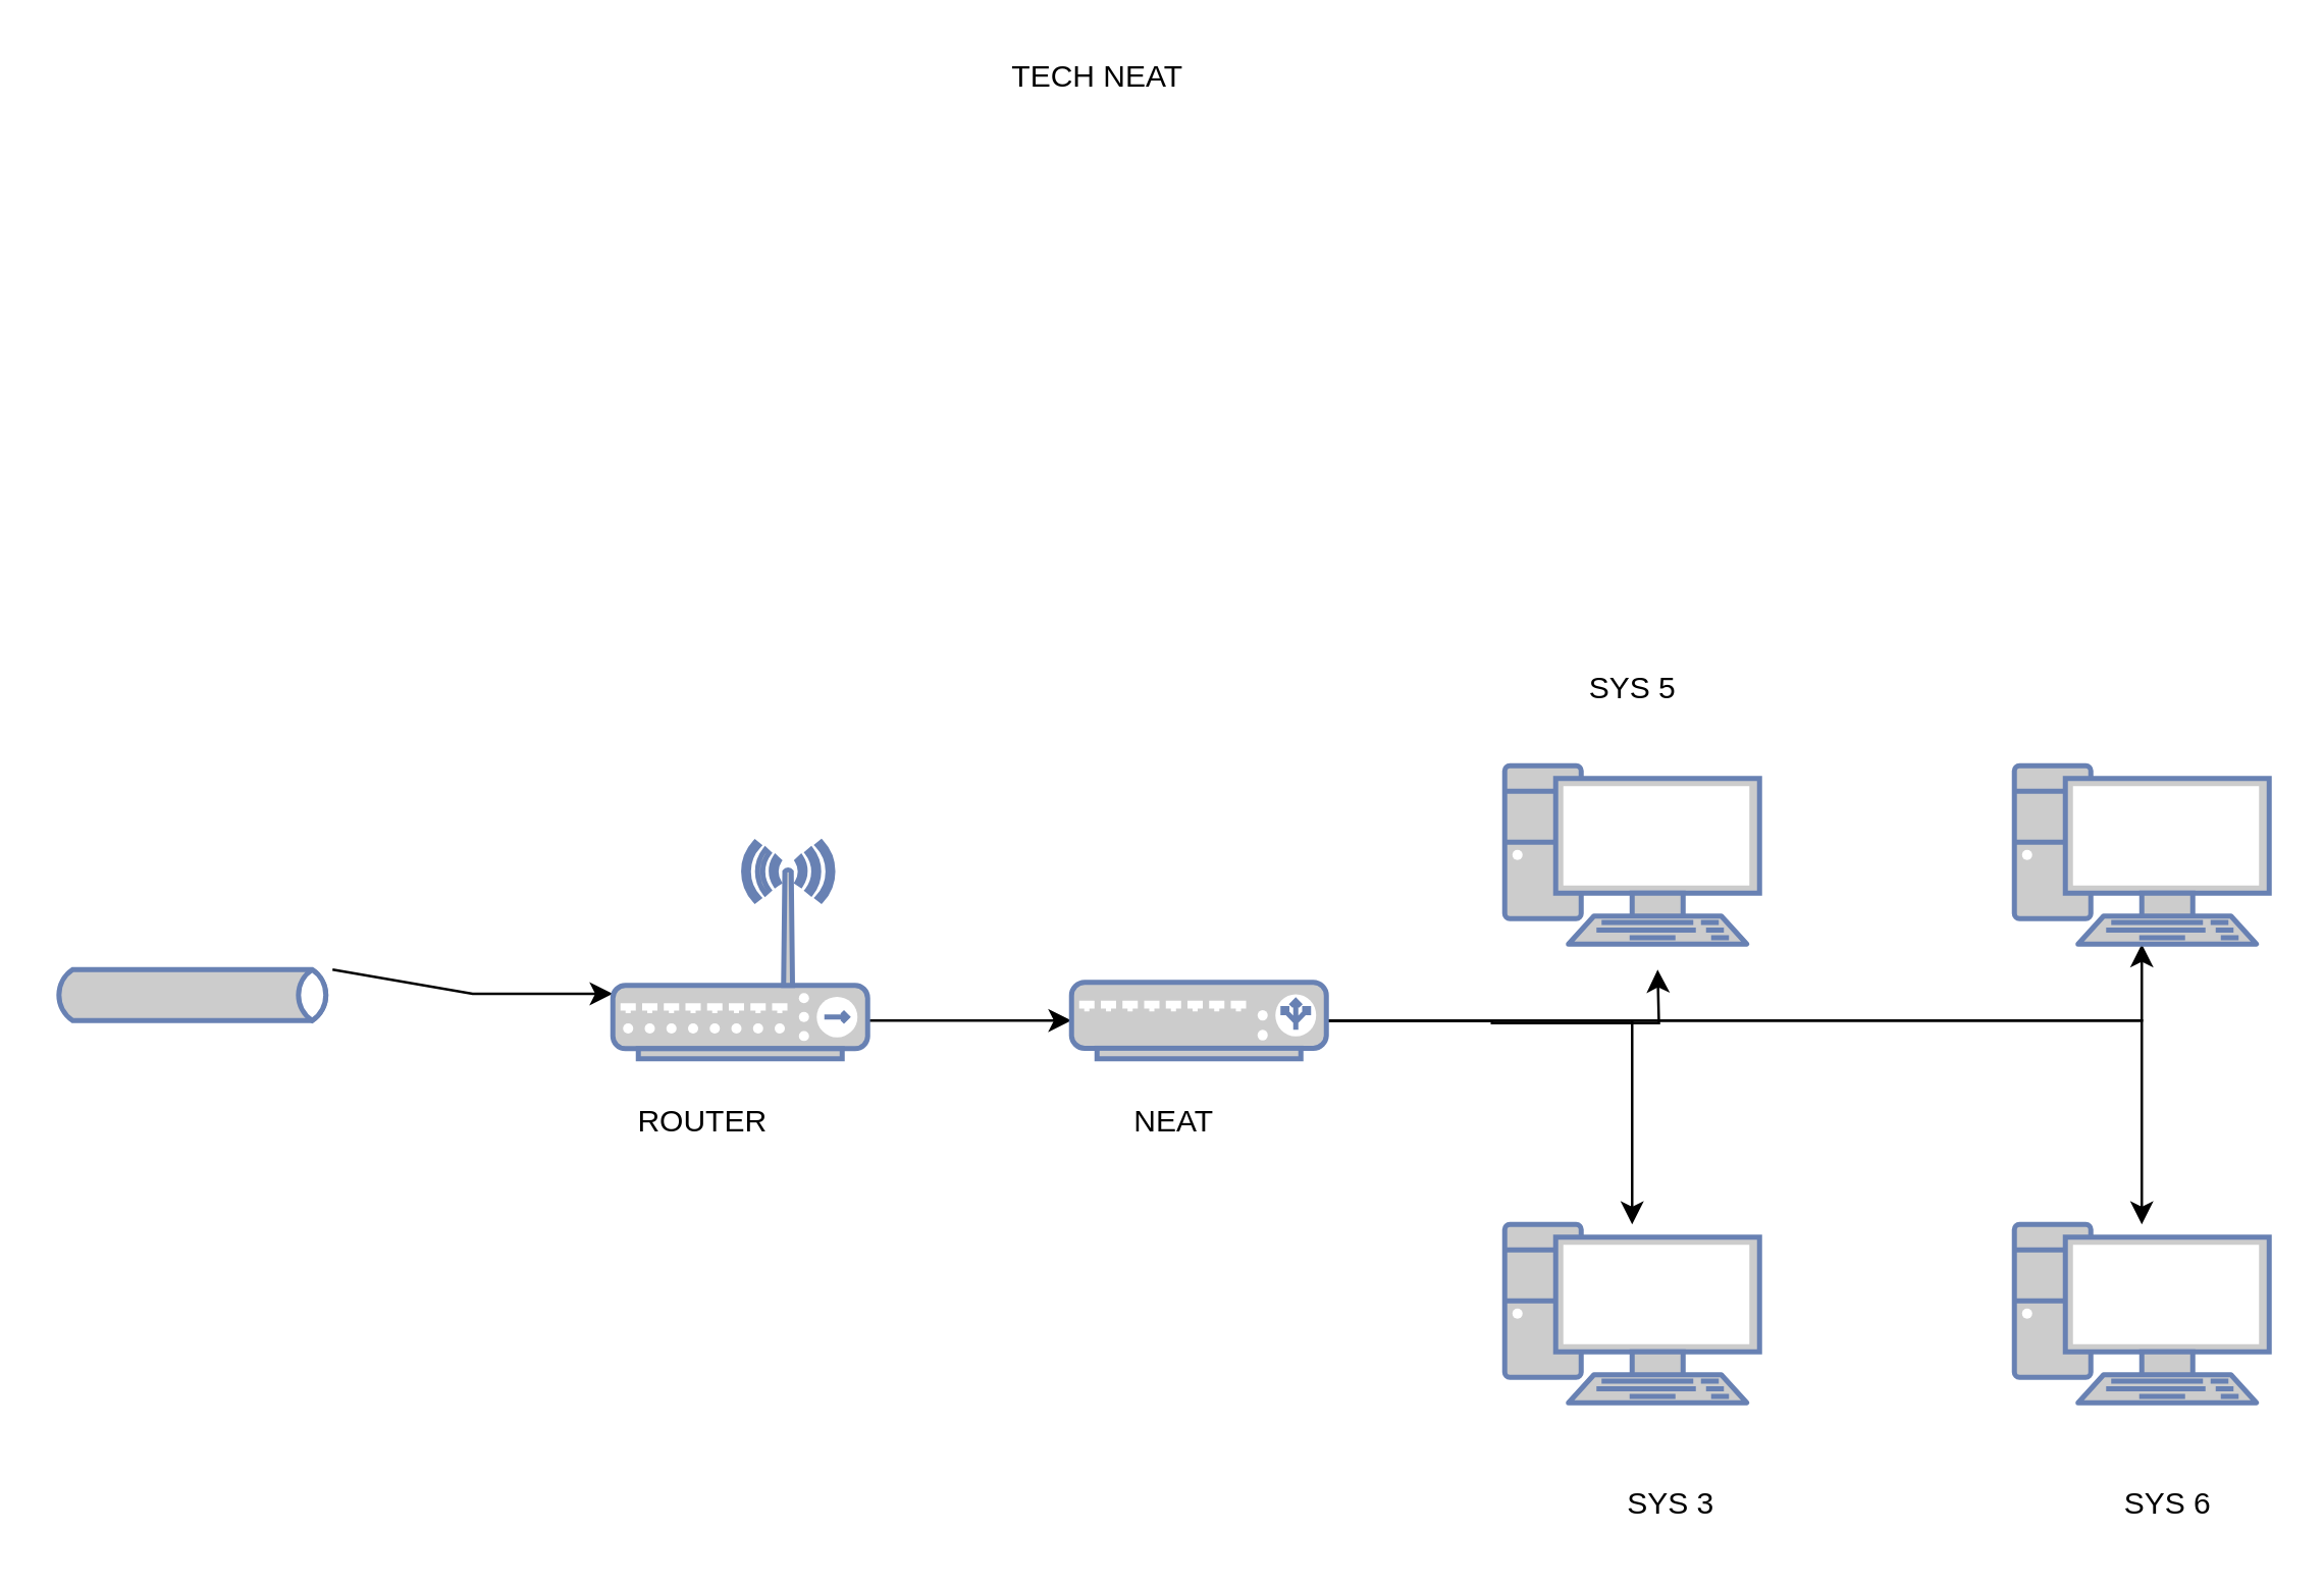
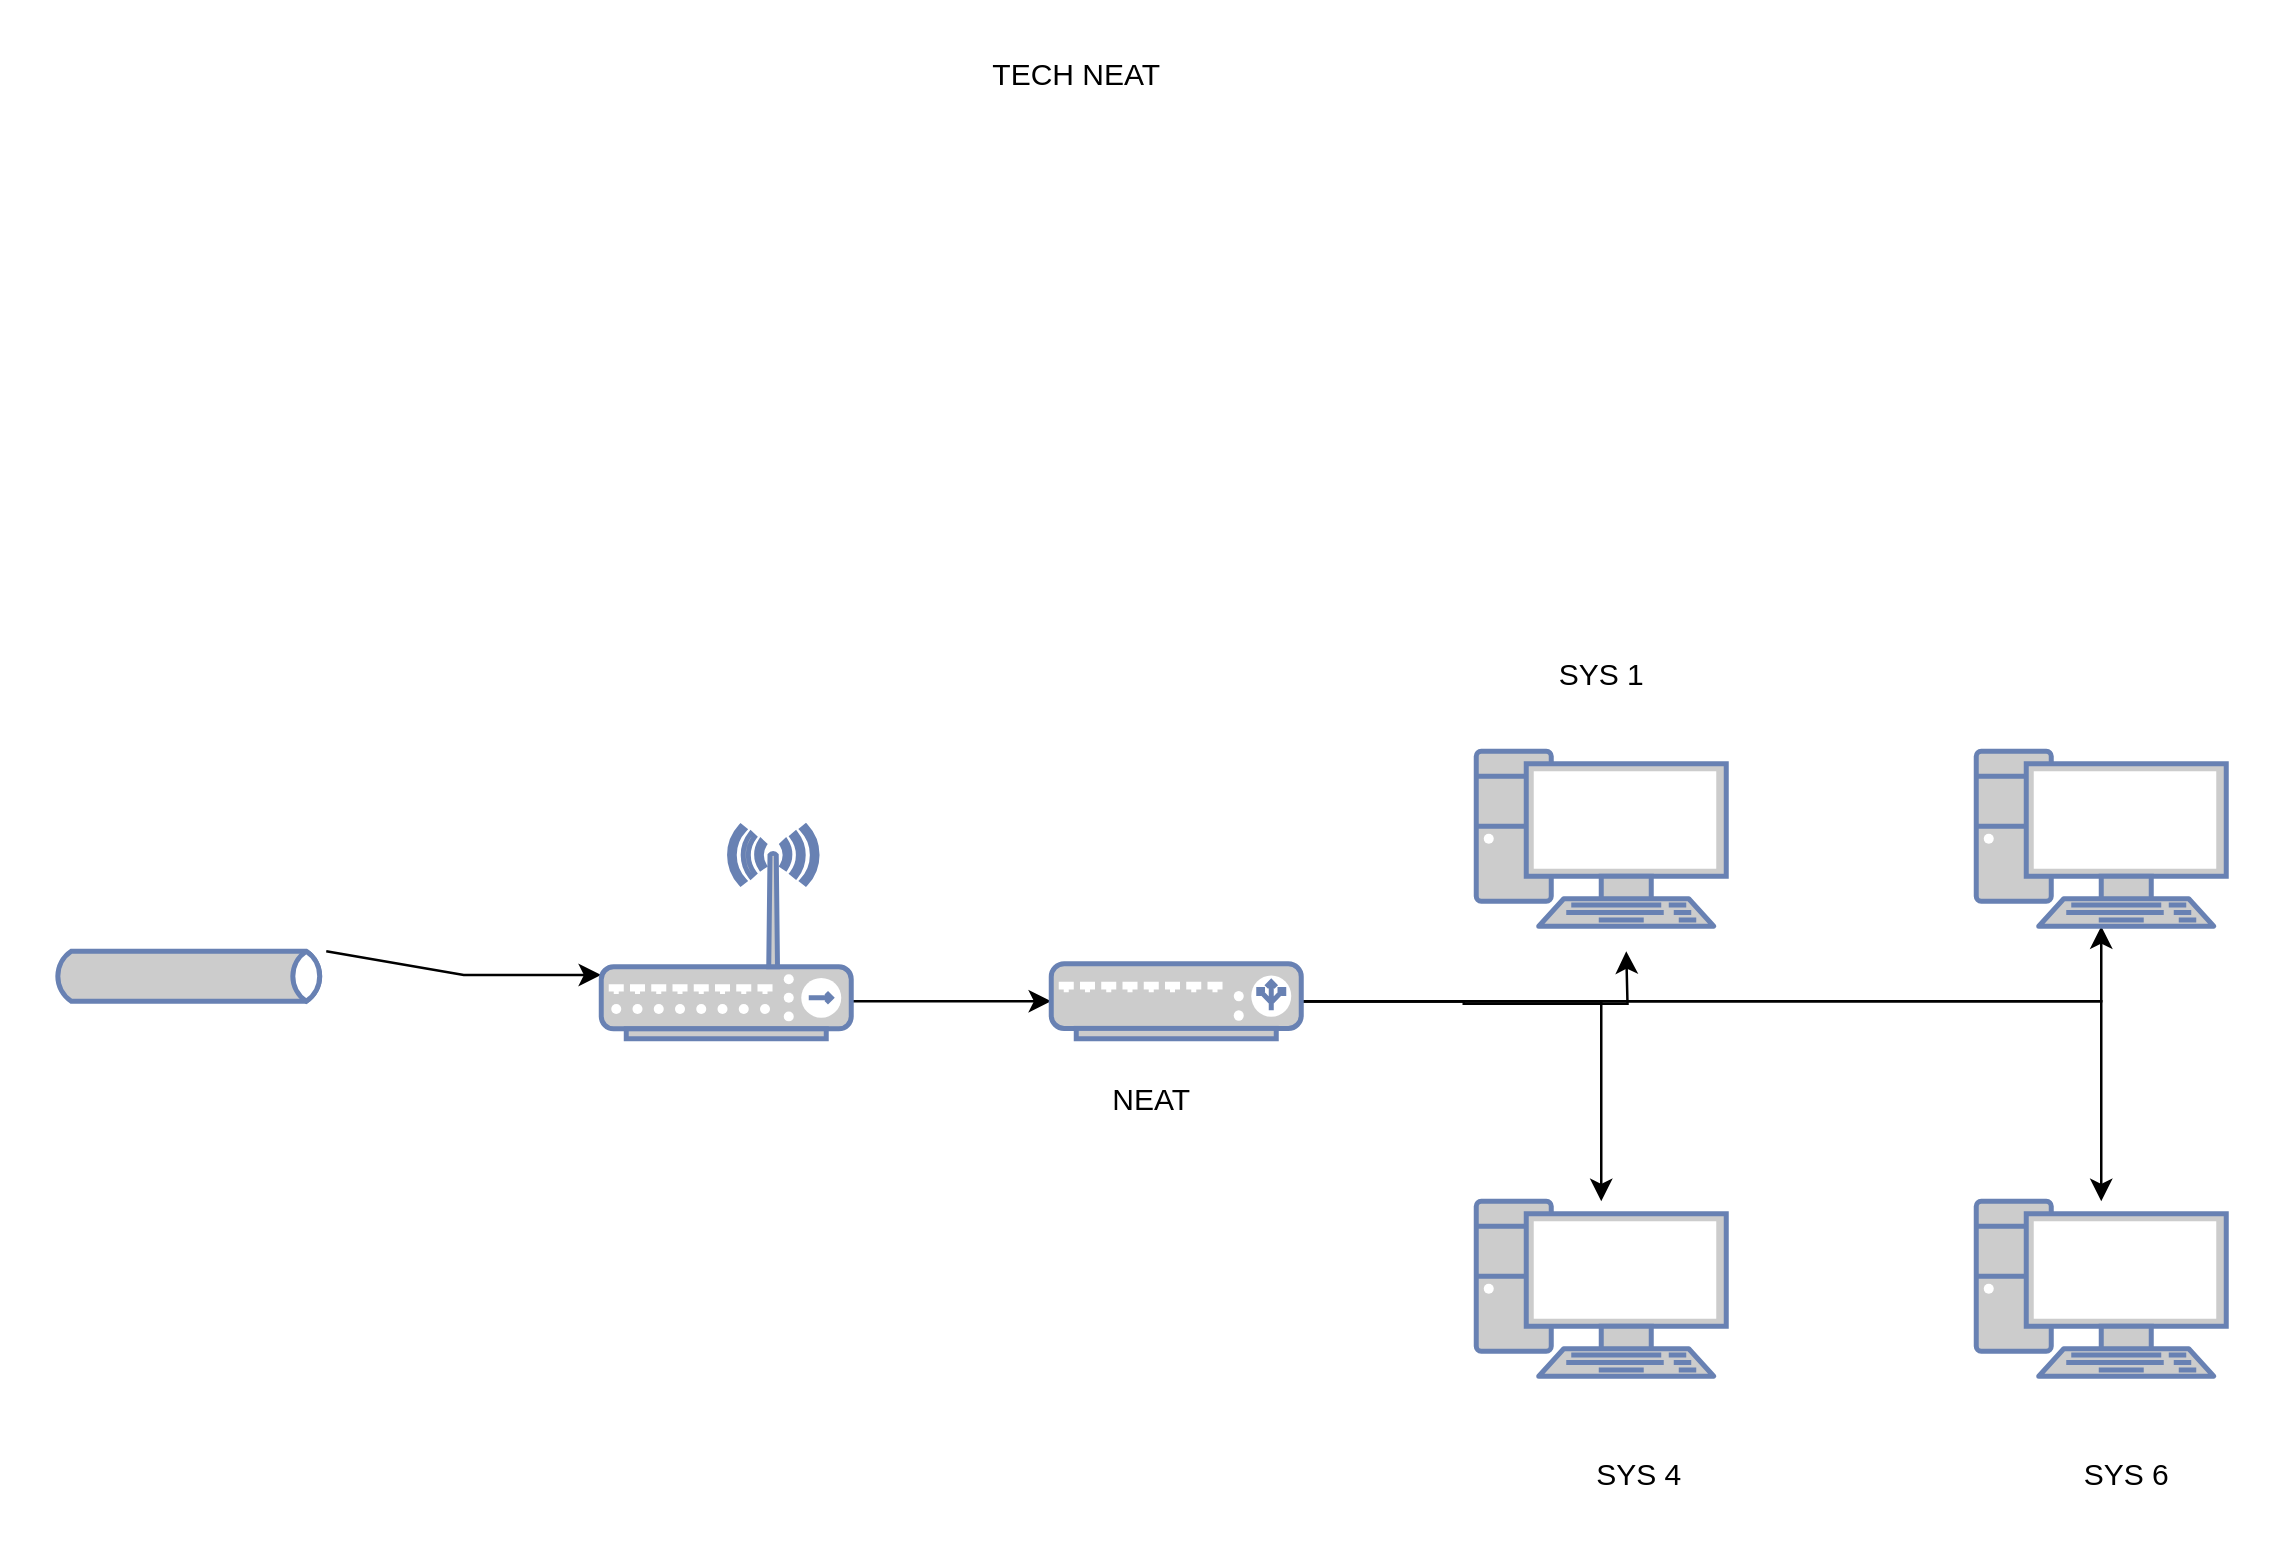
  <mxCell id="0" />
  <mxCell id="1" parent="0" />
  <mxCell id="2" style="edgeStyle=orthogonalEdgeStyle;rounded=0;orthogonalLoop=1;jettySize=auto;html=1;entryX=0;entryY=0.7;entryDx=0;entryDy=0;entryPerimeter=0;" edge="1" parent="1" source="3" target="5"><mxGeometry relative="1" as="geometry"><Array as="points"><mxPoint x="185" y="390" /></Array></mxGeometry></mxCell>
  <mxCell id="3" value="" style="html=1;outlineConnect=0;fillColor=#CCCCCC;strokeColor=#6881B3;gradientColor=none;gradientDirection=north;strokeWidth=2;shape=mxgraph.networks.bus;gradientColor=none;gradientDirection=north;fontColor=#ffffff;perimeter=backbonePerimeter;backboneSize=20;" vertex="1" parent="1"><mxGeometry x="20" y="380" width="110" height="20" as="geometry" /></mxCell>
  <mxCell id="4" style="edgeStyle=orthogonalEdgeStyle;rounded=0;orthogonalLoop=1;jettySize=auto;html=1;entryX=0;entryY=0.5;entryDx=0;entryDy=0;entryPerimeter=0;" edge="1" parent="1" source="5" target="10"><mxGeometry relative="1" as="geometry"><Array as="points"><mxPoint x="360" y="400" /><mxPoint x="360" y="400" /></Array></mxGeometry></mxCell>
  <mxCell id="5" value="" style="fontColor=#0066CC;verticalAlign=top;verticalLabelPosition=bottom;labelPosition=center;align=center;html=1;outlineConnect=0;fillColor=#CCCCCC;strokeColor=#6881B3;gradientColor=none;gradientDirection=north;strokeWidth=2;shape=mxgraph.networks.wireless_hub;" vertex="1" parent="1"><mxGeometry x="240" y="330" width="100" height="85" as="geometry" /></mxCell>
  <mxCell id="6" style="edgeStyle=orthogonalEdgeStyle;rounded=0;orthogonalLoop=1;jettySize=auto;html=1;" edge="1" parent="1" source="10" target="14"><mxGeometry relative="1" as="geometry" /></mxCell>
  <mxCell id="7" style="edgeStyle=orthogonalEdgeStyle;rounded=0;orthogonalLoop=1;jettySize=auto;html=1;" edge="1" parent="1" source="10" target="13"><mxGeometry relative="1" as="geometry" /></mxCell>
  <mxCell id="8" style="edgeStyle=orthogonalEdgeStyle;rounded=0;orthogonalLoop=1;jettySize=auto;html=1;" edge="1" parent="1" source="10"><mxGeometry relative="1" as="geometry"><mxPoint x="650" y="380" as="targetPoint" /></mxGeometry></mxCell>
  <mxCell id="9" style="edgeStyle=orthogonalEdgeStyle;rounded=0;orthogonalLoop=1;jettySize=auto;html=1;" edge="1" parent="1" source="10" target="11"><mxGeometry relative="1" as="geometry" /></mxCell>
  <mxCell id="10" value="" style="fontColor=#0066CC;verticalAlign=top;verticalLabelPosition=bottom;labelPosition=center;align=center;html=1;outlineConnect=0;fillColor=#CCCCCC;strokeColor=#6881B3;gradientColor=none;gradientDirection=north;strokeWidth=2;shape=mxgraph.networks.load_balancer;" vertex="1" parent="1"><mxGeometry x="420" y="385" width="100" height="30" as="geometry" /></mxCell>
  <mxCell id="11" value="" style="fontColor=#0066CC;verticalAlign=top;verticalLabelPosition=bottom;labelPosition=center;align=center;html=1;outlineConnect=0;fillColor=#CCCCCC;strokeColor=#6881B3;gradientColor=none;gradientDirection=north;strokeWidth=2;shape=mxgraph.networks.pc;" vertex="1" parent="1"><mxGeometry x="590" y="480" width="100" height="70" as="geometry" /></mxCell>
  <mxCell id="12" value="" style="fontColor=#0066CC;verticalAlign=top;verticalLabelPosition=bottom;labelPosition=center;align=center;html=1;outlineConnect=0;fillColor=#CCCCCC;strokeColor=#6881B3;gradientColor=none;gradientDirection=north;strokeWidth=2;shape=mxgraph.networks.pc;" vertex="1" parent="1"><mxGeometry x="590" y="300" width="100" height="70" as="geometry" /></mxCell>
  <mxCell id="13" value="" style="fontColor=#0066CC;verticalAlign=top;verticalLabelPosition=bottom;labelPosition=center;align=center;html=1;outlineConnect=0;fillColor=#CCCCCC;strokeColor=#6881B3;gradientColor=none;gradientDirection=north;strokeWidth=2;shape=mxgraph.networks.pc;" vertex="1" parent="1"><mxGeometry x="790" y="480" width="100" height="70" as="geometry" /></mxCell>
  <mxCell id="14" value="" style="fontColor=#0066CC;verticalAlign=top;verticalLabelPosition=bottom;labelPosition=center;align=center;html=1;outlineConnect=0;fillColor=#CCCCCC;strokeColor=#6881B3;gradientColor=none;gradientDirection=north;strokeWidth=2;shape=mxgraph.networks.pc;" vertex="1" parent="1"><mxGeometry x="790" y="300" width="100" height="70" as="geometry" /></mxCell>
  <mxCell id="15" value="TECH NEAT" style="text;html=1;align=center;verticalAlign=middle;resizable=0;points=[];autosize=1;strokeWidth=4;" vertex="1" parent="1"><mxGeometry x="390" y="20" width="80" height="20" as="geometry" /></mxCell>
- <mxCell id="16" value="ROUTER" style="text;html=1;align=center;verticalAlign=middle;resizable=0;points=[];autosize=1;" vertex="1" parent="1"><mxGeometry x="240" y="430" width="70" height="20" as="geometry" /></mxCell>
  <mxCell id="17" value="NEAT" style="text;html=1;align=center;verticalAlign=middle;resizable=0;points=[];autosize=1;" vertex="1" parent="1"><mxGeometry x="430" y="430" width="60" height="20" as="geometry" /></mxCell>
- <mxCell id="18" value="SYS 5" style="text;html=1;align=center;verticalAlign=middle;resizable=0;points=[];autosize=1;" vertex="1" parent="1"><mxGeometry x="615" y="260" width="50" height="20" as="geometry" /></mxCell>
- <mxCell id="19" value="SYS 3" style="text;html=1;align=center;verticalAlign=middle;resizable=0;points=[];autosize=1;" vertex="1" parent="1"><mxGeometry x="630" y="580" width="50" height="20" as="geometry" /></mxCell>
+ <mxCell id="18" value="SYS 1" style="text;html=1;align=center;verticalAlign=middle;resizable=0;points=[];autosize=1;" vertex="1" parent="1"><mxGeometry x="615" y="260" width="50" height="20" as="geometry" /></mxCell>
+ <mxCell id="19" value="SYS 4" style="text;html=1;align=center;verticalAlign=middle;resizable=0;points=[];autosize=1;" vertex="1" parent="1"><mxGeometry x="630" y="580" width="50" height="20" as="geometry" /></mxCell>
  <mxCell id="20" value="SYS 6" style="text;html=1;align=center;verticalAlign=middle;resizable=0;points=[];autosize=1;" vertex="1" parent="1"><mxGeometry x="825" y="580" width="50" height="20" as="geometry" /></mxCell>
